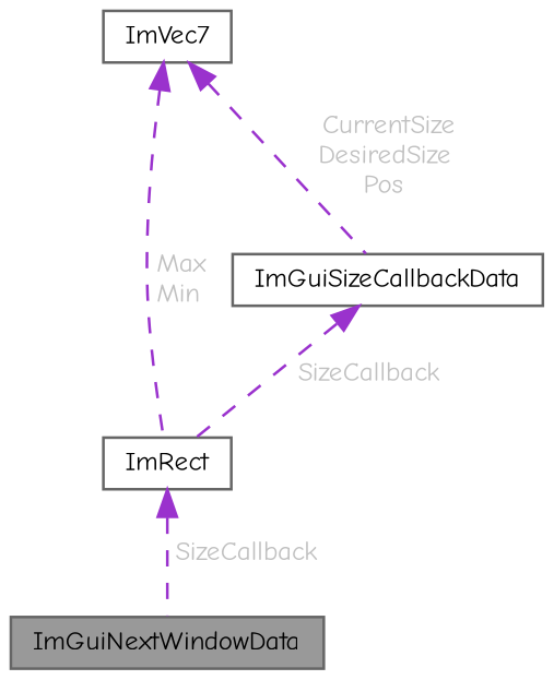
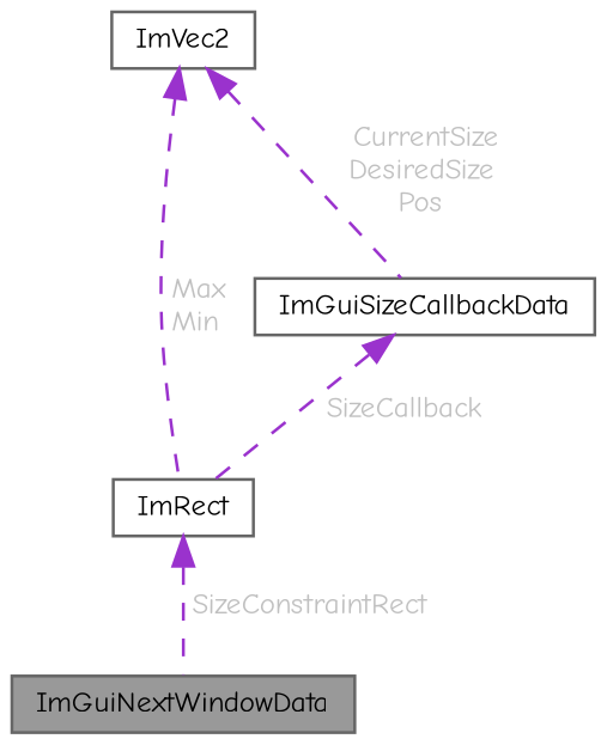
  digraph {
    fontname="Comic Neue"
    node [color=gray40 fillcolor=white fontname="Comic Neue" fontsize=10 shape=box style=filled]
    edge [color=darkorchid3 dir=back fontcolor=grey fontname="Comic Neue" fontsize=10 labelfontname=Helvetica labelfontsize=10 style=dashed]
    n1 [fillcolor=grey60 fontcolor=black height=0.2 label=ImGuiNextWindowData width=0.4]
-   n2 [height=0.2 label=ImVec7 width=0.4]
+   n2 [height=0.2 label=ImVec2 width=0.4]
    n3 [height=0.2 label=ImRect width=0.4]
    n4 [height=0.2 label=ImGuiSizeCallbackData width=0.4]
    n2 -> n3 [label=" Max\nMin"]
    n2 -> n4 [label=" CurrentSize\nDesiredSize\nPos"]
-   n3 -> n1 [label=" SizeCallback"]
+   n3 -> n1 [label=" SizeConstraintRect"]
    n4 -> n3 [label=" SizeCallback"]
  }
